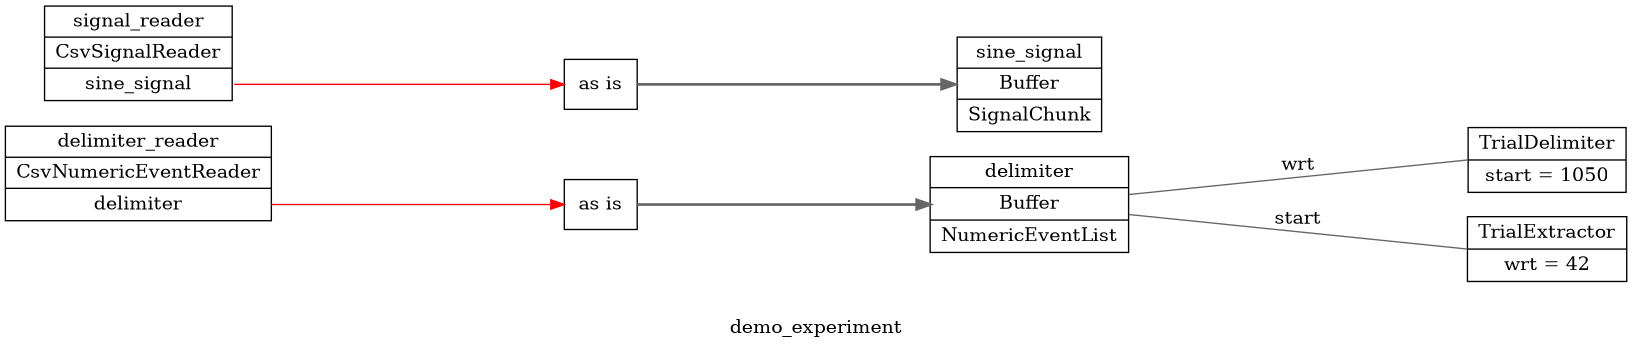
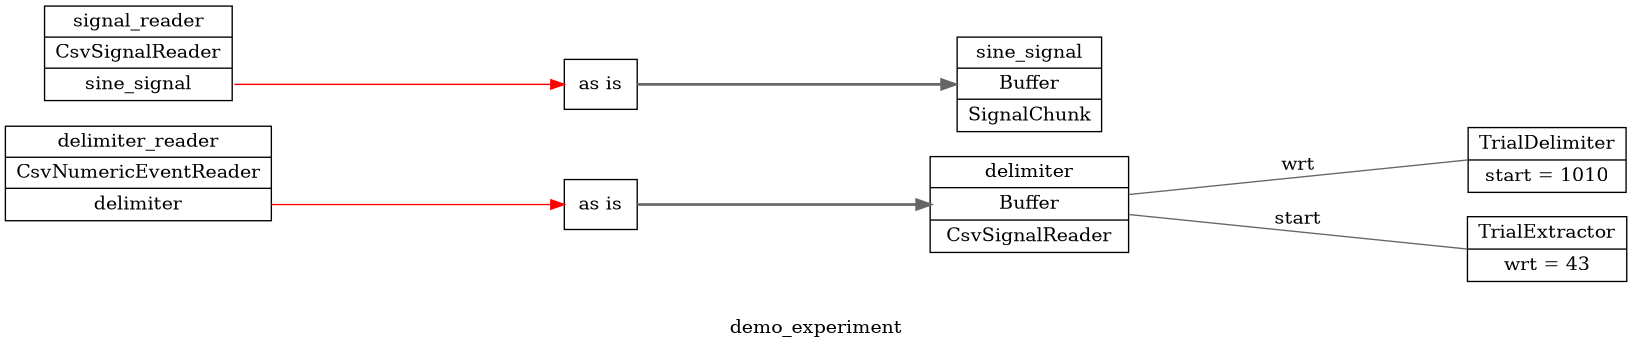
  digraph {
    label=demo_experiment
    rankdir=LR
    ranksep=3.0
    splines=false
    node [shape=record]
    edge [color=gray40 headport=w style=solid]
    n1 [label="delimiter_reader|CsvNumericEventReader|<delimiter>delimiter"]
    n2 [label="as is"]
-   n3 [label="delimiter|Buffer|NumericEventList"]
+   n3 [label="delimiter|Buffer|CsvSignalReader"]
    n4 [label="signal_reader|CsvSignalReader|<sine_signal>sine_signal"]
    n5 [label="as is"]
    n6 [label="sine_signal|Buffer|SignalChunk"]
-   n7 [label="TrialDelimiter|start = 1050"]
-   n8 [label="TrialExtractor|wrt = 42"]
+   n7 [label="TrialDelimiter|start = 1010"]
+   n8 [label="TrialExtractor|wrt = 43"]
    n1 -> n2 [color=red tailport="delimiter:e"]
    n2 -> n3 [style=bold tailport=e]
    n3 -> n7 [arrowhead=none arrowtail=none label=wrt]
    n3 -> n8 [arrowhead=none arrowtail=none label=start]
    n4 -> n5 [color=red tailport="sine_signal:e"]
    n5 -> n6 [style=bold tailport=e]
  }
